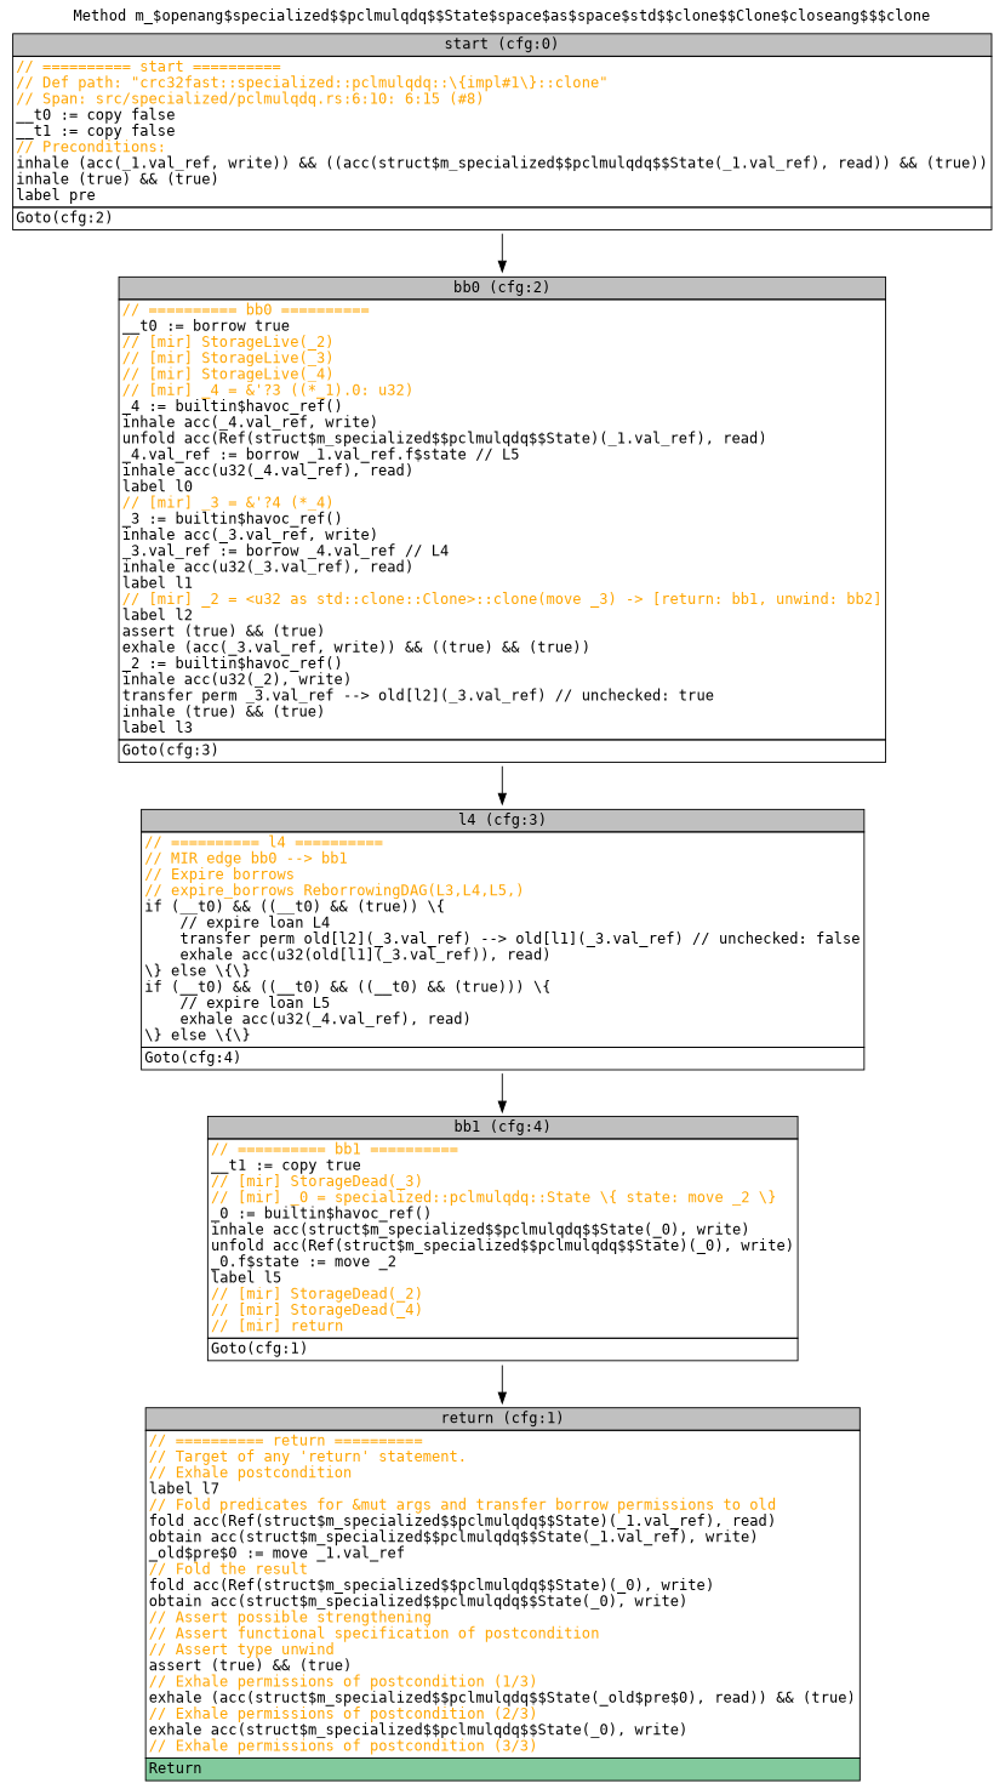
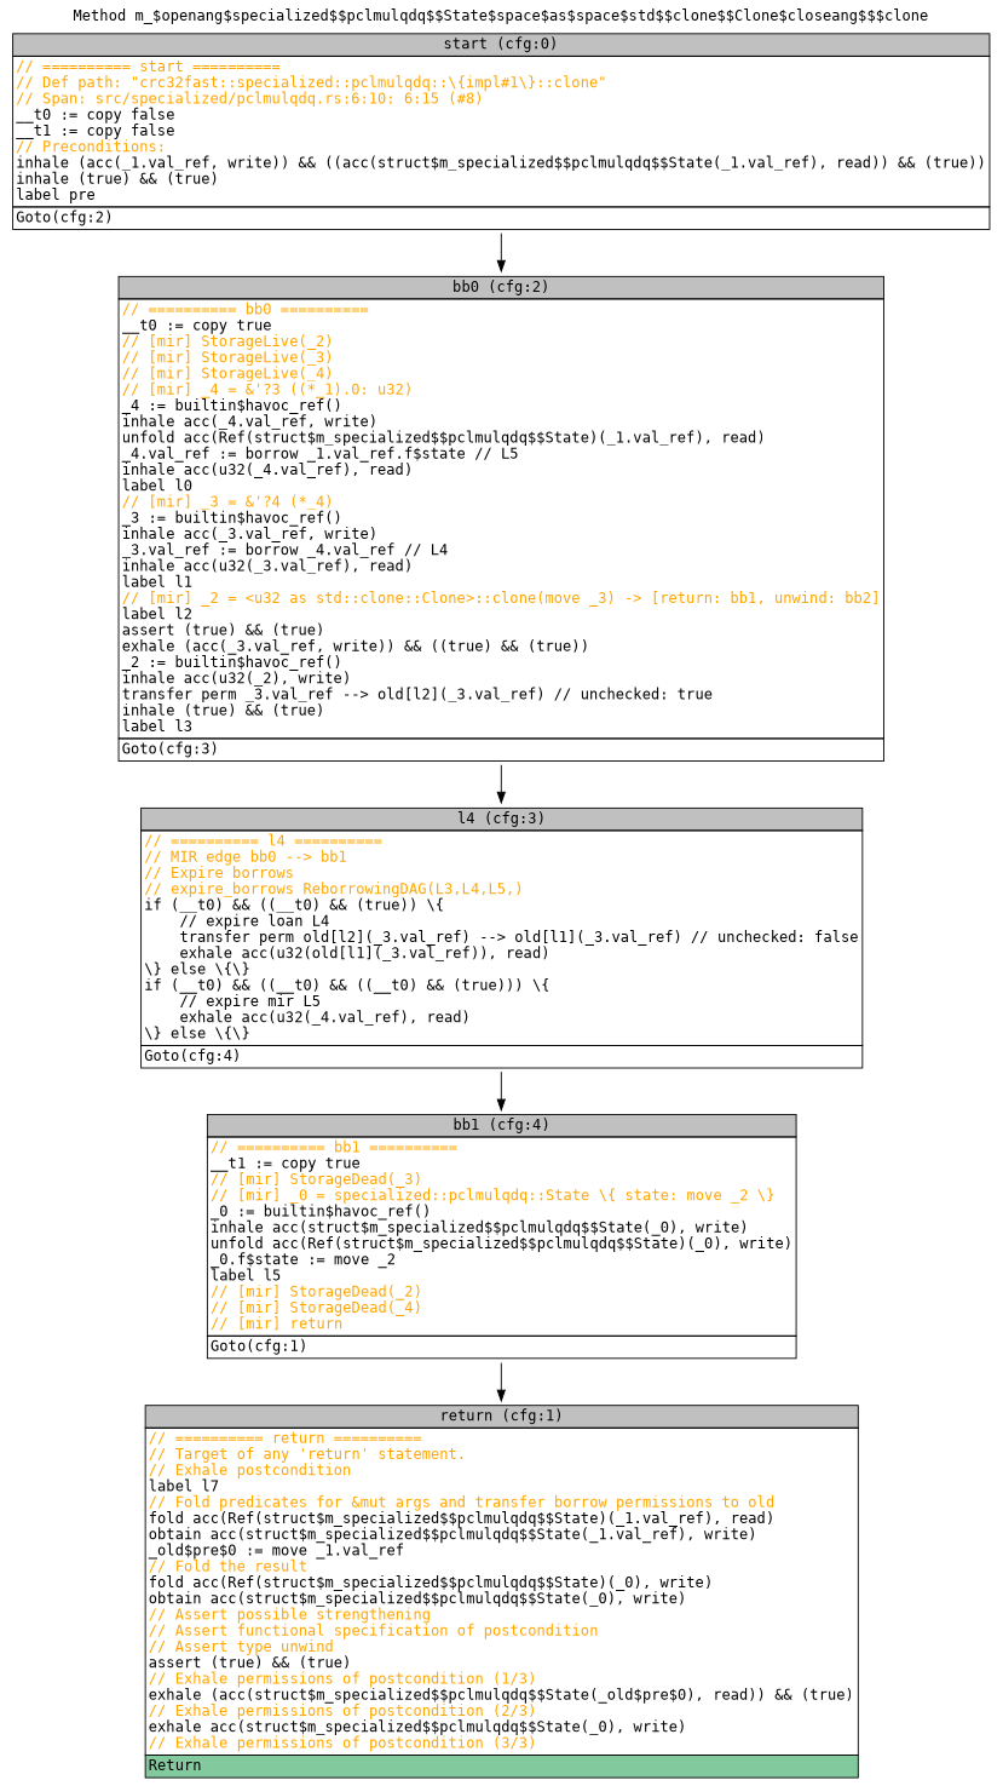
  digraph {
    fontname=monospace
    label="Method m_$openang$specialized$$pclmulqdq$$State$space$as$space$std$$clone$$Clone$closeang$$$clone"
    labelloc=t
    node [fontname=monospace shape=none]
    edge [fontname=monospace]
    n1 [label=<<table border="0" cellborder="1" cellspacing="0"><tr><td bgcolor="gray" align="center">start (cfg:0)</td></tr><tr><td align="left" balign="left"><font color="orange">// ========== start ==========</font><br/><font color="orange">// Def path: "crc32fast::specialized::pclmulqdq::\{impl#1\}::clone"</font><br/><font color="orange">// Span: src/specialized/pclmulqdq.rs:6:10: 6:15 (#8)</font><br/>__t0 := copy false<br/>__t1 := copy false<br/><font color="orange">// Preconditions:</font><br/>inhale (acc(_1.val_ref, write)) &amp;&amp; ((acc(struct$m_specialized$$pclmulqdq$$State(_1.val_ref), read)) &amp;&amp; (true))<br/>inhale (true) &amp;&amp; (true)<br/>label pre</td></tr><tr><td align="left">Goto(cfg:2)<br/></td></tr></table>>]
-   n2 [label=<<table border="0" cellborder="1" cellspacing="0"><tr><td bgcolor="gray" align="center">bb0 (cfg:2)</td></tr><tr><td align="left" balign="left"><font color="orange">// ========== bb0 ==========</font><br/>__t0 := borrow true<br/><font color="orange">// [mir] StorageLive(_2)</font><br/><font color="orange">// [mir] StorageLive(_3)</font><br/><font color="orange">// [mir] StorageLive(_4)</font><br/><font color="orange">// [mir] _4 = &amp;'?3 ((*_1).0: u32)</font><br/>_4 := builtin$havoc_ref()<br/>inhale acc(_4.val_ref, write)<br/>unfold acc(Ref(struct$m_specialized$$pclmulqdq$$State)(_1.val_ref), read)<br/>_4.val_ref := borrow _1.val_ref.f$state // L5<br/>inhale acc(u32(_4.val_ref), read)<br/>label l0<br/><font color="orange">// [mir] _3 = &amp;'?4 (*_4)</font><br/>_3 := builtin$havoc_ref()<br/>inhale acc(_3.val_ref, write)<br/>_3.val_ref := borrow _4.val_ref // L4<br/>inhale acc(u32(_3.val_ref), read)<br/>label l1<br/><font color="orange">// [mir] _2 = &lt;u32 as std::clone::Clone&gt;::clone(move _3) -&gt; [return: bb1, unwind: bb2]</font><br/>label l2<br/>assert (true) &amp;&amp; (true)<br/>exhale (acc(_3.val_ref, write)) &amp;&amp; ((true) &amp;&amp; (true))<br/>_2 := builtin$havoc_ref()<br/>inhale acc(u32(_2), write)<br/>transfer perm _3.val_ref --&gt; old[l2](_3.val_ref) // unchecked: true<br/>inhale (true) &amp;&amp; (true)<br/>label l3</td></tr><tr><td align="left">Goto(cfg:3)<br/></td></tr></table>>]
-   n3 [label=<<table border="0" cellborder="1" cellspacing="0"><tr><td bgcolor="gray" align="center">l4 (cfg:3)</td></tr><tr><td align="left" balign="left"><font color="orange">// ========== l4 ==========</font><br/><font color="orange">// MIR edge bb0 --&gt; bb1</font><br/><font color="orange">// Expire borrows</font><br/><font color="orange">// expire_borrows ReborrowingDAG(L3,L4,L5,)</font><br/>if (__t0) &amp;&amp; ((__t0) &amp;&amp; (true)) \{<br/>    // expire loan L4<br/>    transfer perm old[l2](_3.val_ref) --&gt; old[l1](_3.val_ref) // unchecked: false<br/>    exhale acc(u32(old[l1](_3.val_ref)), read)<br/>\} else \{\}<br/>if (__t0) &amp;&amp; ((__t0) &amp;&amp; ((__t0) &amp;&amp; (true))) \{<br/>    // expire loan L5<br/>    exhale acc(u32(_4.val_ref), read)<br/>\} else \{\}</td></tr><tr><td align="left">Goto(cfg:4)<br/></td></tr></table>>]
+   n2 [label=<<table border="0" cellborder="1" cellspacing="0"><tr><td bgcolor="gray" align="center">bb0 (cfg:2)</td></tr><tr><td align="left" balign="left"><font color="orange">// ========== bb0 ==========</font><br/>__t0 := copy true<br/><font color="orange">// [mir] StorageLive(_2)</font><br/><font color="orange">// [mir] StorageLive(_3)</font><br/><font color="orange">// [mir] StorageLive(_4)</font><br/><font color="orange">// [mir] _4 = &amp;'?3 ((*_1).0: u32)</font><br/>_4 := builtin$havoc_ref()<br/>inhale acc(_4.val_ref, write)<br/>unfold acc(Ref(struct$m_specialized$$pclmulqdq$$State)(_1.val_ref), read)<br/>_4.val_ref := borrow _1.val_ref.f$state // L5<br/>inhale acc(u32(_4.val_ref), read)<br/>label l0<br/><font color="orange">// [mir] _3 = &amp;'?4 (*_4)</font><br/>_3 := builtin$havoc_ref()<br/>inhale acc(_3.val_ref, write)<br/>_3.val_ref := borrow _4.val_ref // L4<br/>inhale acc(u32(_3.val_ref), read)<br/>label l1<br/><font color="orange">// [mir] _2 = &lt;u32 as std::clone::Clone&gt;::clone(move _3) -&gt; [return: bb1, unwind: bb2]</font><br/>label l2<br/>assert (true) &amp;&amp; (true)<br/>exhale (acc(_3.val_ref, write)) &amp;&amp; ((true) &amp;&amp; (true))<br/>_2 := builtin$havoc_ref()<br/>inhale acc(u32(_2), write)<br/>transfer perm _3.val_ref --&gt; old[l2](_3.val_ref) // unchecked: true<br/>inhale (true) &amp;&amp; (true)<br/>label l3</td></tr><tr><td align="left">Goto(cfg:3)<br/></td></tr></table>>]
+   n3 [label=<<table border="0" cellborder="1" cellspacing="0"><tr><td bgcolor="gray" align="center">l4 (cfg:3)</td></tr><tr><td align="left" balign="left"><font color="orange">// ========== l4 ==========</font><br/><font color="orange">// MIR edge bb0 --&gt; bb1</font><br/><font color="orange">// Expire borrows</font><br/><font color="orange">// expire_borrows ReborrowingDAG(L3,L4,L5,)</font><br/>if (__t0) &amp;&amp; ((__t0) &amp;&amp; (true)) \{<br/>    // expire loan L4<br/>    transfer perm old[l2](_3.val_ref) --&gt; old[l1](_3.val_ref) // unchecked: false<br/>    exhale acc(u32(old[l1](_3.val_ref)), read)<br/>\} else \{\}<br/>if (__t0) &amp;&amp; ((__t0) &amp;&amp; ((__t0) &amp;&amp; (true))) \{<br/>    // expire mir L5<br/>    exhale acc(u32(_4.val_ref), read)<br/>\} else \{\}</td></tr><tr><td align="left">Goto(cfg:4)<br/></td></tr></table>>]
    n4 [label=<<table border="0" cellborder="1" cellspacing="0"><tr><td bgcolor="gray" align="center">return (cfg:1)</td></tr><tr><td align="left" balign="left"><font color="orange">// ========== return ==========</font><br/><font color="orange">// Target of any 'return' statement.</font><br/><font color="orange">// Exhale postcondition</font><br/>label l7<br/><font color="orange">// Fold predicates for &amp;mut args and transfer borrow permissions to old</font><br/>fold acc(Ref(struct$m_specialized$$pclmulqdq$$State)(_1.val_ref), read)<br/>obtain acc(struct$m_specialized$$pclmulqdq$$State(_1.val_ref), write)<br/>_old$pre$0 := move _1.val_ref<br/><font color="orange">// Fold the result</font><br/>fold acc(Ref(struct$m_specialized$$pclmulqdq$$State)(_0), write)<br/>obtain acc(struct$m_specialized$$pclmulqdq$$State(_0), write)<br/><font color="orange">// Assert possible strengthening</font><br/><font color="orange">// Assert functional specification of postcondition</font><br/><font color="orange">// Assert type unwind</font><br/>assert (true) &amp;&amp; (true)<br/><font color="orange">// Exhale permissions of postcondition (1/3)</font><br/>exhale (acc(struct$m_specialized$$pclmulqdq$$State(_old$pre$0), read)) &amp;&amp; (true)<br/><font color="orange">// Exhale permissions of postcondition (2/3)</font><br/>exhale acc(struct$m_specialized$$pclmulqdq$$State(_0), write)<br/><font color="orange">// Exhale permissions of postcondition (3/3)</font></td></tr><tr><td align="left" bgcolor="#82CA9D">Return<br/></td></tr></table>>]
    n5 [label=<<table border="0" cellborder="1" cellspacing="0"><tr><td bgcolor="gray" align="center">bb1 (cfg:4)</td></tr><tr><td align="left" balign="left"><font color="orange">// ========== bb1 ==========</font><br/>__t1 := copy true<br/><font color="orange">// [mir] StorageDead(_3)</font><br/><font color="orange">// [mir] _0 = specialized::pclmulqdq::State \{ state: move _2 \}</font><br/>_0 := builtin$havoc_ref()<br/>inhale acc(struct$m_specialized$$pclmulqdq$$State(_0), write)<br/>unfold acc(Ref(struct$m_specialized$$pclmulqdq$$State)(_0), write)<br/>_0.f$state := move _2<br/>label l5<br/><font color="orange">// [mir] StorageDead(_2)</font><br/><font color="orange">// [mir] StorageDead(_4)</font><br/><font color="orange">// [mir] return</font></td></tr><tr><td align="left">Goto(cfg:1)<br/></td></tr></table>>]
    n1 -> n2
    n2 -> n3
    n3 -> n5
    n5 -> n4
  }
